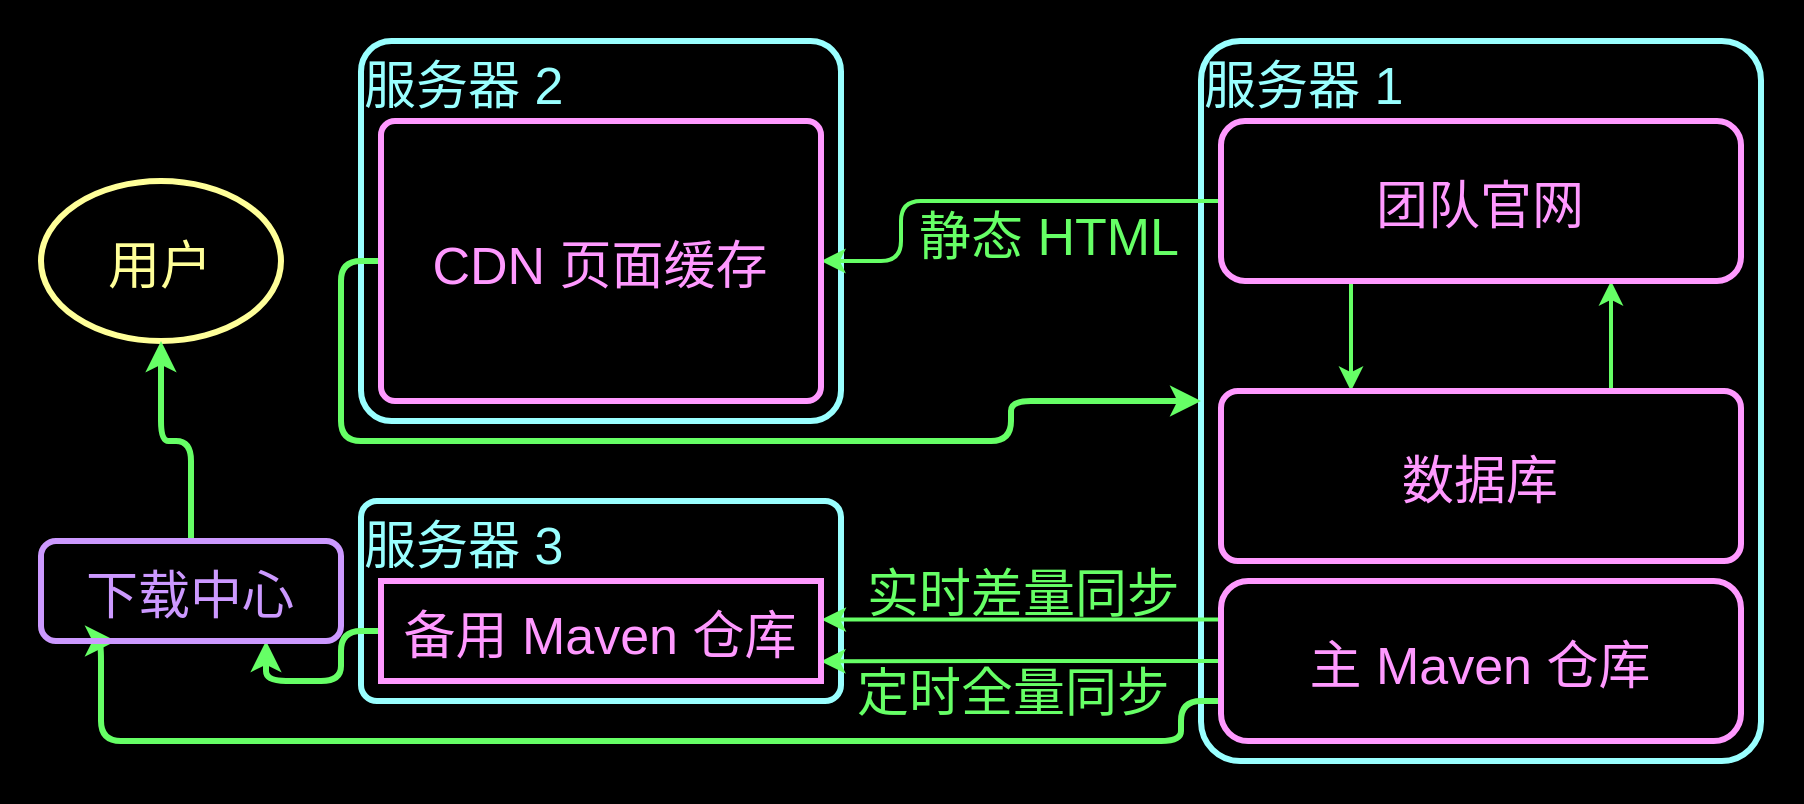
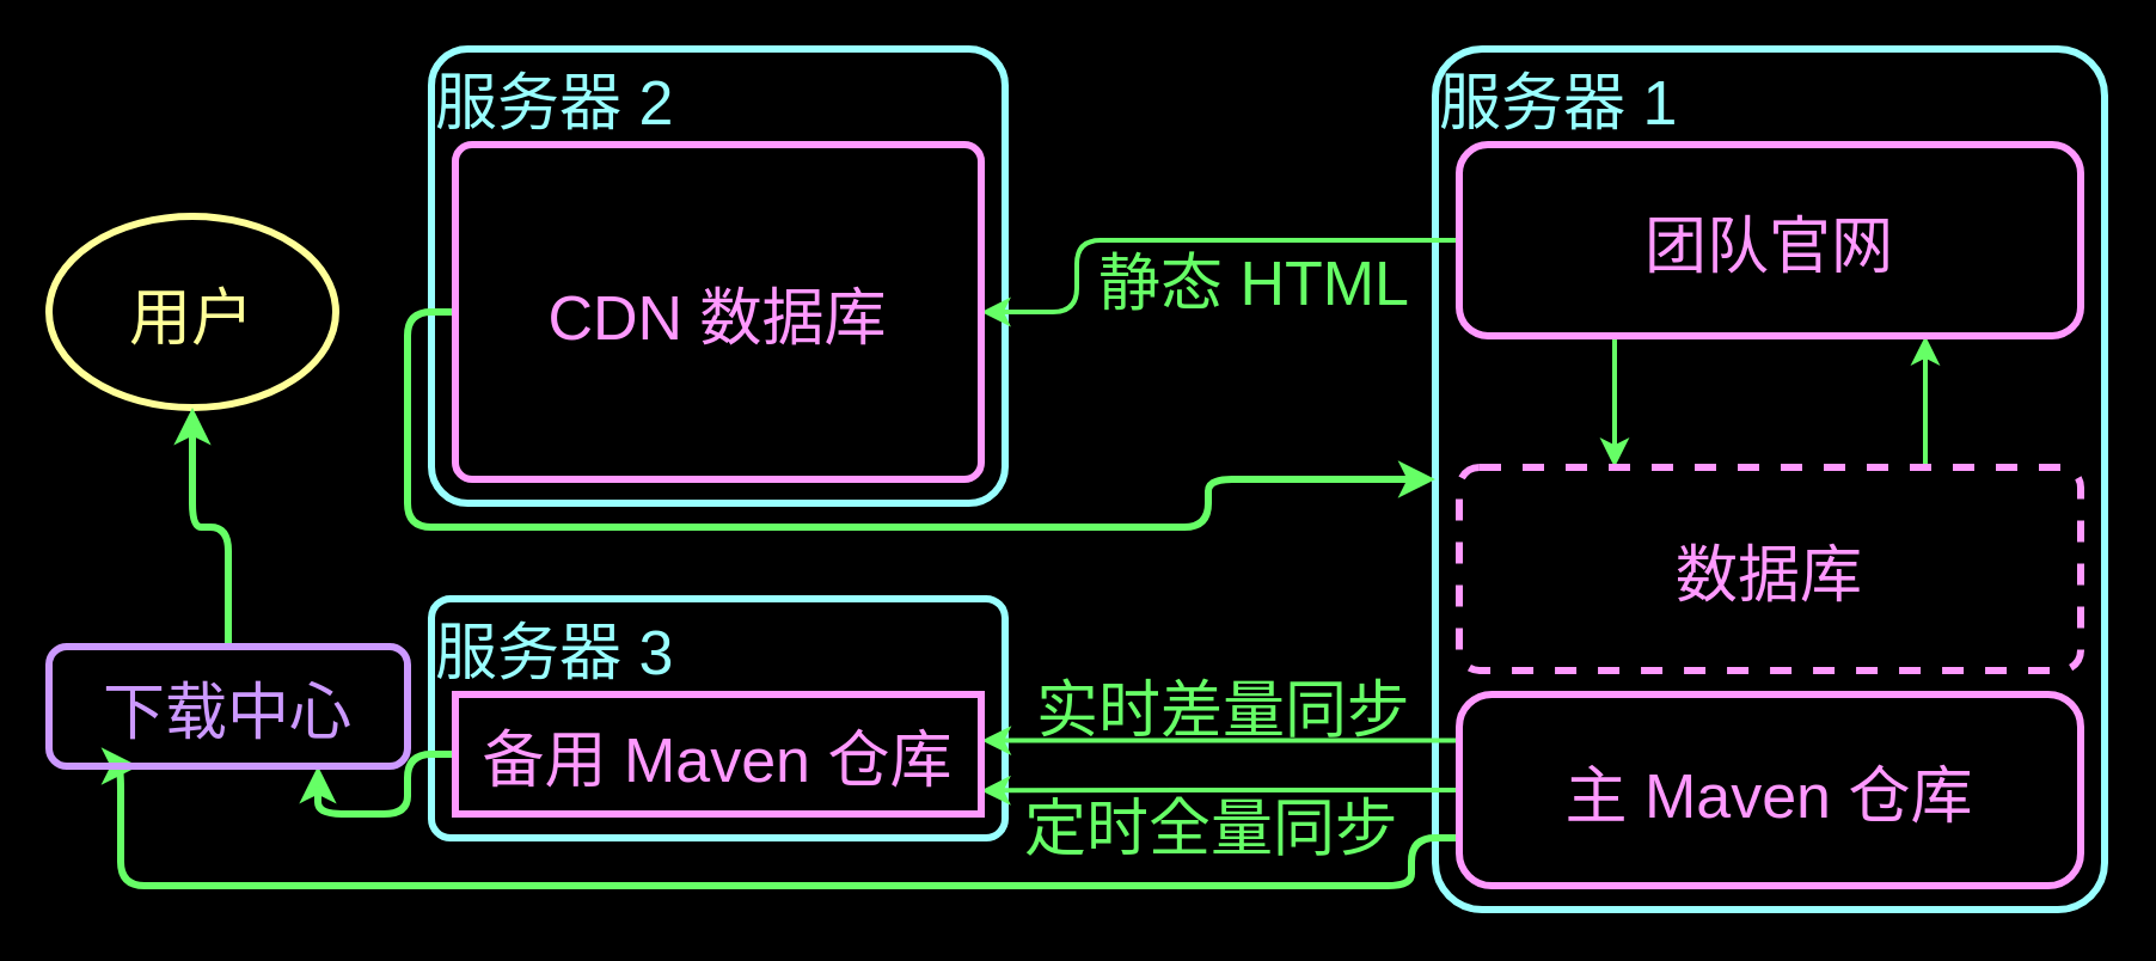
  <mxCell id="0" />
  <mxCell id="1" parent="0" />
  <mxCell id="2" value="服务器 2" style="rounded=1;fillColor=none;verticalAlign=top;align=left;fontSize=26;strokeColor=#99FFFF;strokeWidth=3;glass=0;sketch=0;arcSize=8;fontColor=#99FFFF;" parent="1" vertex="1"><mxGeometry x="180" width="240" height="190" as="geometry" y="20" /></mxCell>
  <mxCell id="3" value="服务器 1" style="rounded=1;fillColor=none;fontSize=26;verticalAlign=top;align=left;strokeColor=#99FFFF;strokeWidth=3;arcSize=7;fontColor=#99FFFF;" parent="1" vertex="1"><mxGeometry x="600" width="280" height="360" as="geometry" y="20" /></mxCell>
  <mxCell id="4" value="" style="edgeStyle=orthogonalEdgeStyle;rounded=1;orthogonalLoop=1;jettySize=auto;exitX=0;exitY=0.75;exitDx=0;exitDy=0;entryX=0.25;entryY=1;entryDx=0;entryDy=0;strokeColor=#66FF66;strokeWidth=3;fontSize=26;fontColor=#CC99FF;" parent="1" source="21" target="20" edge="1"><mxGeometry relative="1" as="geometry"><Array as="points"><mxPoint x="590" y="350" /><mxPoint x="590" y="370" /><mxPoint x="50" y="370" /></Array></mxGeometry></mxCell>
  <mxCell id="5" value="" style="edgeStyle=orthogonalEdgeStyle;rounded=0;orthogonalLoop=1;jettySize=auto;exitX=0.75;exitY=0;exitDx=0;exitDy=0;entryX=0.75;entryY=1;entryDx=0;entryDy=0;strokeColor=#66FF66;strokeWidth=2;fontSize=26;" parent="1" source="23" target="15" edge="1"><mxGeometry relative="1" as="geometry" /></mxCell>
  <mxCell id="6" value="服务器 3" style="rounded=1;fillColor=none;align=left;verticalAlign=top;fontSize=26;strokeColor=#99FFFF;strokeWidth=3;arcSize=8;fontColor=#99FFFF;" parent="1" vertex="1"><mxGeometry x="180" y="250" width="240" height="100" as="geometry" /></mxCell>
  <mxCell id="7" value="" style="edgeStyle=orthogonalEdgeStyle;rounded=1;orthogonalLoop=1;jettySize=auto;exitX=0;exitY=0.5;exitDx=0;exitDy=0;entryX=0.75;entryY=1;entryDx=0;entryDy=0;strokeColor=#66FF66;strokeWidth=3;fontSize=26;fontColor=#CC99FF;" parent="1" source="22" target="20" edge="1"><mxGeometry relative="1" as="geometry" /></mxCell>
  <mxCell id="8" value="" style="edgeStyle=orthogonalEdgeStyle;orthogonalLoop=1;jettySize=auto;entryX=1.001;entryY=0.386;entryDx=0;entryDy=0;strokeColor=#66FF66;strokeWidth=2;fontSize=26;fontColor=#006600;rounded=1;entryPerimeter=0;" parent="1" target="22" edge="1"><mxGeometry relative="1" as="geometry"><mxPoint x="610" y="310" as="sourcePoint" /><mxPoint x="830" y="365" as="targetPoint" /><Array as="points"><mxPoint x="410" y="310" /></Array></mxGeometry></mxCell>
  <mxCell id="9" value="实时差量同步" style="edgeLabel;align=center;verticalAlign=middle;resizable=0;points=[];fontSize=26;fontColor=#66FF66;labelBorderColor=none;spacing=2;horizontal=1;labelBackgroundColor=none;" parent="8" vertex="1" connectable="0"><mxGeometry x="-0.184" y="-4" relative="1" as="geometry"><mxPoint x="-17" y="-12" as="offset" /></mxGeometry></mxCell>
  <mxCell id="10" value="" style="edgeStyle=orthogonalEdgeStyle;orthogonalLoop=1;jettySize=auto;exitX=0;exitY=0.5;exitDx=0;exitDy=0;strokeColor=#66FF66;strokeWidth=2;fontSize=26;fontColor=#006600;rounded=1;entryX=1;entryY=0.804;entryDx=0;entryDy=0;entryPerimeter=0;" parent="1" source="21" target="22" edge="1"><mxGeometry relative="1" as="geometry"><mxPoint x="1265" y="472.5" as="sourcePoint" /><mxPoint x="460" y="330" as="targetPoint" /><Array as="points" /></mxGeometry></mxCell>
  <mxCell id="11" value="定时全量同步" style="edgeLabel;align=center;verticalAlign=middle;resizable=0;points=[];fontSize=26;fontColor=#66FF66;labelBorderColor=none;labelBackgroundColor=none;" parent="10" vertex="1" connectable="0"><mxGeometry x="-0.131" y="2" relative="1" as="geometry"><mxPoint x="-17" y="11" as="offset" /></mxGeometry></mxCell>
  <mxCell id="12" value="" style="edgeStyle=orthogonalEdgeStyle;rounded=0;orthogonalLoop=1;jettySize=auto;exitX=0.25;exitY=1;exitDx=0;exitDy=0;entryX=0.25;entryY=0;entryDx=0;entryDy=0;strokeColor=#66FF66;strokeWidth=2;fontSize=26;" parent="1" source="15" target="23" edge="1"><mxGeometry relative="1" as="geometry" /></mxCell>
  <mxCell id="13" value="" style="edgeStyle=orthogonalEdgeStyle;orthogonalLoop=1;jettySize=auto;exitX=0;exitY=0.5;exitDx=0;exitDy=0;entryX=1;entryY=0.5;entryDx=0;entryDy=0;strokeColor=#66FF66;strokeWidth=2;rounded=1;fontSize=26;" parent="1" source="15" target="17" edge="1"><mxGeometry relative="1" as="geometry"><Array as="points"><mxPoint x="450" y="100" /><mxPoint x="450" y="130" /></Array></mxGeometry></mxCell>
  <mxCell id="14" value="静态 HTML" style="edgeLabel;align=center;verticalAlign=middle;resizable=0;points=[];labelBorderColor=none;labelBackgroundColor=none;fontColor=#66FF66;fontSize=26;" parent="13" vertex="1" connectable="0"><mxGeometry x="0.185" y="-6" relative="1" as="geometry"><mxPoint x="50" y="21" as="offset" /></mxGeometry></mxCell>
  <mxCell id="15" value="团队官网" style="rounded=1;fontSize=26;fillColor=none;strokeColor=#FF99FF;strokeWidth=3;fontColor=#FF99FF;" parent="1" vertex="1"><mxGeometry x="610" y="60" width="260" height="80" as="geometry" /></mxCell>
  <mxCell id="16" value="" style="edgeStyle=orthogonalEdgeStyle;rounded=1;orthogonalLoop=1;jettySize=auto;exitX=0;exitY=0.5;exitDx=0;exitDy=0;strokeColor=#66FF66;fontSize=26;fontColor=#FFFF99;strokeWidth=3;" parent="1" source="17" target="3" edge="1"><mxGeometry relative="1" as="geometry" /></mxCell>
- <mxCell id="17" value="CDN 页面缓存" style="rounded=1;fontSize=26;fillColor=none;strokeColor=#FF99FF;strokeWidth=3;arcSize=5;fontColor=#FF99FF;" parent="1" vertex="1"><mxGeometry x="190" y="60" width="220" height="140" as="geometry" /></mxCell>
+ <mxCell id="17" value="CDN 数据库" style="rounded=1;fontSize=26;fillColor=none;strokeColor=#FF99FF;strokeWidth=3;arcSize=5;fontColor=#FF99FF;" parent="1" vertex="1"><mxGeometry x="190" y="60" width="220" height="140" as="geometry" /></mxCell>
  <mxCell id="18" value="用户" style="ellipse;rounded=1;glass=0;labelBackgroundColor=none;labelBorderColor=none;sketch=0;strokeColor=#FFFF99;fontSize=26;fontColor=#FFFF99;fillColor=none;strokeWidth=3;" parent="1" vertex="1"><mxGeometry y="90" width="120" height="80" as="geometry" x="20" /></mxCell>
  <mxCell id="19" value="" style="edgeStyle=orthogonalEdgeStyle;rounded=1;orthogonalLoop=1;jettySize=auto;exitX=0.5;exitY=0;exitDx=0;exitDy=0;entryX=0.5;entryY=1;entryDx=0;entryDy=0;strokeColor=#66FF66;strokeWidth=3;fontSize=26;fontColor=#CC99FF;" parent="1" source="20" target="18" edge="1"><mxGeometry relative="1" as="geometry" /></mxCell>
  <mxCell id="20" value="下载中心" style="rounded=1;glass=0;labelBackgroundColor=none;labelBorderColor=none;sketch=0;strokeColor=#CC99FF;strokeWidth=3;fontSize=26;fontColor=#CC99FF;fillColor=none;" parent="1" vertex="1"><mxGeometry x="20" y="270" width="150" height="50" as="geometry" /></mxCell>
  <mxCell id="21" value="主 Maven 仓库" style="rounded=1;fontSize=26;fillColor=none;arcSize=17;strokeColor=#FF99FF;strokeWidth=3;fontColor=#FF99FF;" parent="1" vertex="1"><mxGeometry x="610" y="290" width="260" height="80" as="geometry" /></mxCell>
  <mxCell id="22" value="备用 Maven 仓库" style="fontSize=26;fillColor=none;arcSize=6;strokeColor=#FF99FF;strokeWidth=3;fontColor=#FF99FF;rounded=0;" parent="1" vertex="1"><mxGeometry x="190" y="290" width="220" height="50" as="geometry" /></mxCell>
- <mxCell id="23" value="数据库" style="rounded=1;fontSize=26;fillColor=none;strokeColor=#FF99FF;strokeWidth=3;arcSize=10;fontColor=#FF99FF;" parent="1" vertex="1"><mxGeometry x="610" y="195" width="260" height="85" as="geometry" /></mxCell>
+ <mxCell id="23" value="数据库" style="rounded=1;fontSize=26;fillColor=none;strokeColor=#FF99FF;strokeWidth=3;arcSize=10;fontColor=#FF99FF;dashed=1;" parent="1" vertex="1"><mxGeometry x="610" y="195" width="260" height="85" as="geometry" /></mxCell>
